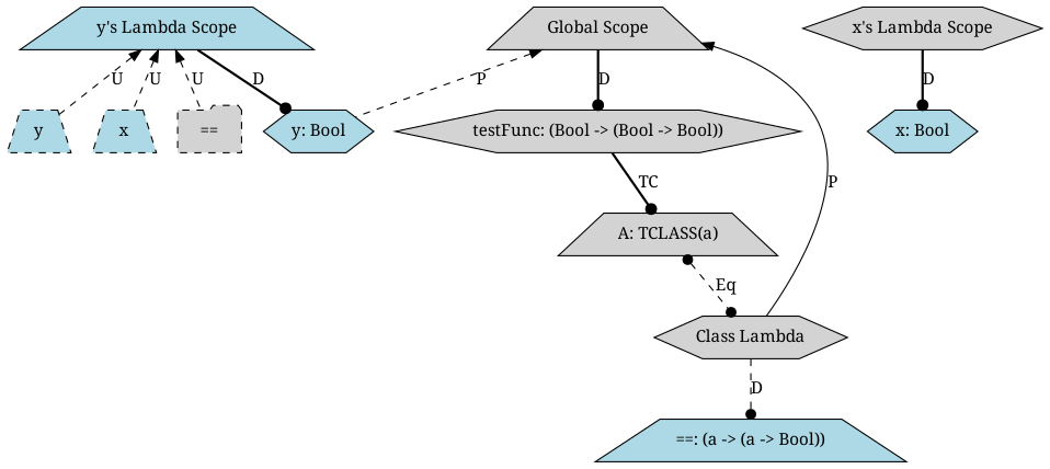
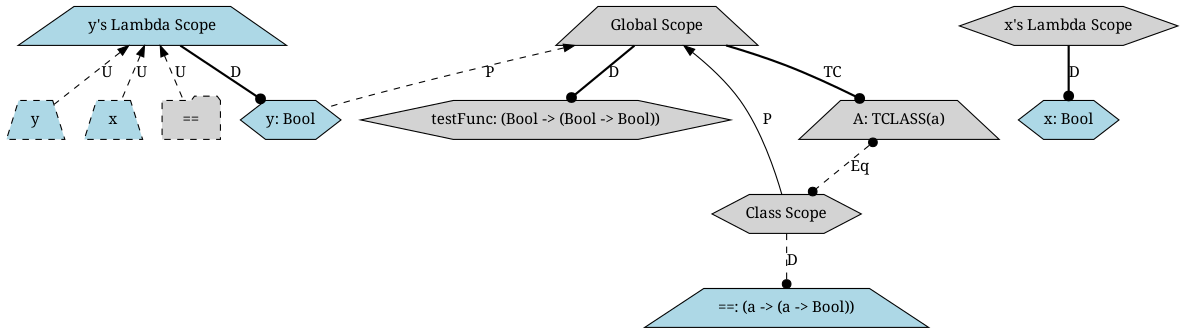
  graph {
    fontname="Noto Serif"
    node [fillcolor=lightblue fontname="Noto Serif" shape=trapezium style=filled]
    edge [dir=back fontname="Noto Serif" style=dashed arrowhead=dot]
    n1 [label=y style="dashed,filled"]
    n2 [label=x style="dashed,filled"]
    n3 [fillcolor=lightgrey label="==" shape=folder style="dashed,filled"]
    n4 [label="y: Bool" shape=hexagon]
    n5 [label="y's Lambda Scope"]
    n6 [label="x: Bool" shape=hexagon]
    n7 [fillcolor=lightgrey label="x's Lambda Scope" shape=hexagon]
    n8 [fillcolor=lightgrey label="testFunc: (Bool -> (Bool -> Bool))" shape=hexagon]
    n9 [label="==: (a -> (a -> Bool))"]
-   n10 [fillcolor=lightgrey label="Class Lambda" shape=hexagon]
+   n10 [fillcolor=lightgrey label="Class Scope" shape=hexagon]
    n11 [fillcolor=lightgrey label="A: TCLASS(a)"]
    n12 [fillcolor=lightgrey label="Global Scope"]
    n5 -- n1 [label=U arrowhead=""]
    n5 -- n2 [label=U arrowhead=""]
    n5 -- n3 [label=U arrowhead=""]
    n5 -- n4 [dir=forward label=D style=bold]
    n7 -- n6 [dir=forward label=D style=bold]
    n10 -- n9 [dir=forward label=D]
    n11 -- n10 [arrowtail=dot dir=both label=Eq]
    n12 -- n4 [label=P arrowhead=""]
    n12 -- n8 [dir=forward label=D style=bold]
    n12 -- n10 [label=P style=solid arrowhead=""]
-   n8 -- n11 [dir=forward label=TC style=bold]
+   n12 -- n11 [dir=forward label=TC style=bold]
  }
